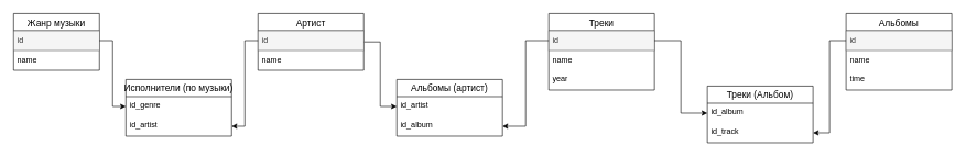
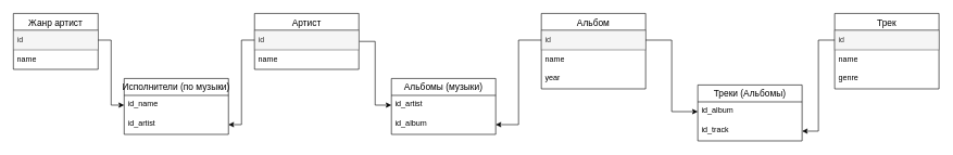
  <mxCell id="0" />
  <mxCell id="1" parent="0" />
- <mxCell id="2" value="Жанр музыки" style="swimlane;fontStyle=0;childLayout=stackLayout;horizontal=1;startSize=26;horizontalStack=0;resizeParent=1;resizeParentMax=0;resizeLast=0;collapsible=1;marginBottom=0;align=center;fontSize=14;" parent="1" vertex="1"><mxGeometry x="20" y="20" width="130" height="86" as="geometry" /></mxCell>
+ <mxCell id="2" value="Жанр артист" style="swimlane;fontStyle=0;childLayout=stackLayout;horizontal=1;startSize=26;horizontalStack=0;resizeParent=1;resizeParentMax=0;resizeLast=0;collapsible=1;marginBottom=0;align=center;fontSize=14;" parent="1" vertex="1"><mxGeometry x="20" y="20" width="130" height="86" as="geometry" /></mxCell>
  <mxCell id="3" value="id" style="text;spacingLeft=4;spacingRight=4;overflow=hidden;rotatable=0;points=[[0,0.5],[1,0.5]];portConstraint=eastwest;fontSize=12;whiteSpace=wrap;html=1;strokeColor=#666666;fillColor=#f5f5f5;fontColor=#333333;" parent="2" vertex="1"><mxGeometry y="26" width="130" height="30" as="geometry" /></mxCell>
  <mxCell id="4" value="name" style="text;strokeColor=none;fillColor=none;spacingLeft=4;spacingRight=4;overflow=hidden;rotatable=0;points=[[0,0.5],[1,0.5]];portConstraint=eastwest;fontSize=12;whiteSpace=wrap;html=1;" parent="2" vertex="1"><mxGeometry y="56" width="130" height="30" as="geometry" /></mxCell>
  <mxCell id="5" value="Исполнители (по музыки)" style="swimlane;fontStyle=0;childLayout=stackLayout;horizontal=1;startSize=26;horizontalStack=0;resizeParent=1;resizeParentMax=0;resizeLast=0;collapsible=1;marginBottom=0;align=center;fontSize=14;" parent="1" vertex="1"><mxGeometry x="190" y="120" width="160" height="86" as="geometry" /></mxCell>
- <mxCell id="6" value="id_genre" style="text;strokeColor=none;fillColor=none;spacingLeft=4;spacingRight=4;overflow=hidden;rotatable=0;points=[[0,0.5],[1,0.5]];portConstraint=eastwest;fontSize=12;whiteSpace=wrap;html=1;" parent="5" vertex="1"><mxGeometry y="26" width="160" height="30" as="geometry" /></mxCell>
+ <mxCell id="6" value="id_name" style="text;strokeColor=none;fillColor=none;spacingLeft=4;spacingRight=4;overflow=hidden;rotatable=0;points=[[0,0.5],[1,0.5]];portConstraint=eastwest;fontSize=12;whiteSpace=wrap;html=1;" parent="5" vertex="1"><mxGeometry y="26" width="160" height="30" as="geometry" /></mxCell>
  <mxCell id="7" value="id_artist" style="text;strokeColor=none;fillColor=none;spacingLeft=4;spacingRight=4;overflow=hidden;rotatable=0;points=[[0,0.5],[1,0.5]];portConstraint=eastwest;fontSize=12;whiteSpace=wrap;html=1;" parent="5" vertex="1"><mxGeometry y="56" width="160" height="30" as="geometry" /></mxCell>
- <mxCell id="8" value="Альбомы (артист)" style="swimlane;fontStyle=0;childLayout=stackLayout;horizontal=1;startSize=26;horizontalStack=0;resizeParent=1;resizeParentMax=0;resizeLast=0;collapsible=1;marginBottom=0;align=center;fontSize=14;" parent="1" vertex="1"><mxGeometry x="600" y="120" width="160" height="86" as="geometry" /></mxCell>
+ <mxCell id="8" value="Альбомы (музыки)" style="swimlane;fontStyle=0;childLayout=stackLayout;horizontal=1;startSize=26;horizontalStack=0;resizeParent=1;resizeParentMax=0;resizeLast=0;collapsible=1;marginBottom=0;align=center;fontSize=14;" parent="1" vertex="1"><mxGeometry x="600" y="120" width="160" height="86" as="geometry" /></mxCell>
  <mxCell id="9" value="id_artist" style="text;strokeColor=none;fillColor=none;spacingLeft=4;spacingRight=4;overflow=hidden;rotatable=0;points=[[0,0.5],[1,0.5]];portConstraint=eastwest;fontSize=12;whiteSpace=wrap;html=1;" parent="8" vertex="1"><mxGeometry y="26" width="160" height="30" as="geometry" /></mxCell>
  <mxCell id="10" value="id_album" style="text;strokeColor=none;fillColor=none;spacingLeft=4;spacingRight=4;overflow=hidden;rotatable=0;points=[[0,0.5],[1,0.5]];portConstraint=eastwest;fontSize=12;whiteSpace=wrap;html=1;" parent="8" vertex="1"><mxGeometry y="56" width="160" height="30" as="geometry" /></mxCell>
- <mxCell id="11" value="Треки" style="swimlane;fontStyle=0;childLayout=stackLayout;horizontal=1;startSize=26;horizontalStack=0;resizeParent=1;resizeParentMax=0;resizeLast=0;collapsible=1;marginBottom=0;align=center;fontSize=14;" parent="1" vertex="1"><mxGeometry x="830" y="20" width="160" height="116" as="geometry" /></mxCell>
+ <mxCell id="11" value="Альбом" style="swimlane;fontStyle=0;childLayout=stackLayout;horizontal=1;startSize=26;horizontalStack=0;resizeParent=1;resizeParentMax=0;resizeLast=0;collapsible=1;marginBottom=0;align=center;fontSize=14;" parent="1" vertex="1"><mxGeometry x="830" y="20" width="160" height="116" as="geometry" /></mxCell>
  <mxCell id="12" value="id" style="text;strokeColor=#666666;fillColor=#f5f5f5;spacingLeft=4;spacingRight=4;overflow=hidden;rotatable=0;points=[[0,0.5],[1,0.5]];portConstraint=eastwest;fontSize=12;whiteSpace=wrap;html=1;fontColor=#333333;" parent="11" vertex="1"><mxGeometry y="26" width="160" height="30" as="geometry" /></mxCell>
  <mxCell id="13" value="name" style="text;strokeColor=none;fillColor=none;spacingLeft=4;spacingRight=4;overflow=hidden;rotatable=0;points=[[0,0.5],[1,0.5]];portConstraint=eastwest;fontSize=12;whiteSpace=wrap;html=1;" parent="11" vertex="1"><mxGeometry y="56" width="160" height="30" as="geometry" /></mxCell>
  <mxCell id="14" value="year" style="text;strokeColor=none;fillColor=none;spacingLeft=4;spacingRight=4;overflow=hidden;rotatable=0;points=[[0,0.5],[1,0.5]];portConstraint=eastwest;fontSize=12;whiteSpace=wrap;html=1;" parent="11" vertex="1"><mxGeometry y="86" width="160" height="30" as="geometry" /></mxCell>
- <mxCell id="15" value="Альбомы" style="swimlane;fontStyle=0;childLayout=stackLayout;horizontal=1;startSize=26;horizontalStack=0;resizeParent=1;resizeParentMax=0;resizeLast=0;collapsible=1;marginBottom=0;align=center;fontSize=14;" parent="1" vertex="1"><mxGeometry x="1280" y="20" width="160" height="116" as="geometry" /></mxCell>
+ <mxCell id="15" value="Трек" style="swimlane;fontStyle=0;childLayout=stackLayout;horizontal=1;startSize=26;horizontalStack=0;resizeParent=1;resizeParentMax=0;resizeLast=0;collapsible=1;marginBottom=0;align=center;fontSize=14;" parent="1" vertex="1"><mxGeometry x="1280" y="20" width="160" height="116" as="geometry" /></mxCell>
  <mxCell id="16" value="id" style="text;strokeColor=#666666;fillColor=#f5f5f5;spacingLeft=4;spacingRight=4;overflow=hidden;rotatable=0;points=[[0,0.5],[1,0.5]];portConstraint=eastwest;fontSize=12;whiteSpace=wrap;html=1;fontColor=#333333;" parent="15" vertex="1"><mxGeometry y="26" width="160" height="30" as="geometry" /></mxCell>
  <mxCell id="17" value="name" style="text;strokeColor=none;fillColor=none;spacingLeft=4;spacingRight=4;overflow=hidden;rotatable=0;points=[[0,0.5],[1,0.5]];portConstraint=eastwest;fontSize=12;whiteSpace=wrap;html=1;" parent="15" vertex="1"><mxGeometry y="56" width="160" height="30" as="geometry" /></mxCell>
- <mxCell id="18" value="time" style="text;strokeColor=none;fillColor=none;spacingLeft=4;spacingRight=4;overflow=hidden;rotatable=0;points=[[0,0.5],[1,0.5]];portConstraint=eastwest;fontSize=12;whiteSpace=wrap;html=1;" parent="15" vertex="1"><mxGeometry y="86" width="160" height="30" as="geometry" /></mxCell>
- <mxCell id="19" value="Треки (Альбом)" style="swimlane;fontStyle=0;childLayout=stackLayout;horizontal=1;startSize=26;horizontalStack=0;resizeParent=1;resizeParentMax=0;resizeLast=0;collapsible=1;marginBottom=0;align=center;fontSize=14;" parent="1" vertex="1"><mxGeometry x="1070" y="130" width="160" height="86" as="geometry" /></mxCell>
+ <mxCell id="18" value="genre" style="text;strokeColor=none;fillColor=none;spacingLeft=4;spacingRight=4;overflow=hidden;rotatable=0;points=[[0,0.5],[1,0.5]];portConstraint=eastwest;fontSize=12;whiteSpace=wrap;html=1;" parent="15" vertex="1"><mxGeometry y="86" width="160" height="30" as="geometry" /></mxCell>
+ <mxCell id="19" value="Треки (Альбомы)" style="swimlane;fontStyle=0;childLayout=stackLayout;horizontal=1;startSize=26;horizontalStack=0;resizeParent=1;resizeParentMax=0;resizeLast=0;collapsible=1;marginBottom=0;align=center;fontSize=14;" parent="1" vertex="1"><mxGeometry x="1070" y="130" width="160" height="86" as="geometry" /></mxCell>
  <mxCell id="20" value="id_album" style="text;strokeColor=none;fillColor=none;spacingLeft=4;spacingRight=4;overflow=hidden;rotatable=0;points=[[0,0.5],[1,0.5]];portConstraint=eastwest;fontSize=12;whiteSpace=wrap;html=1;" parent="19" vertex="1"><mxGeometry y="26" width="160" height="30" as="geometry" /></mxCell>
  <mxCell id="21" value="id_track" style="text;strokeColor=none;fillColor=none;spacingLeft=4;spacingRight=4;overflow=hidden;rotatable=0;points=[[0,0.5],[1,0.5]];portConstraint=eastwest;fontSize=12;whiteSpace=wrap;html=1;" parent="19" vertex="1"><mxGeometry y="56" width="160" height="30" as="geometry" /></mxCell>
  <mxCell id="22" style="edgeStyle=orthogonalEdgeStyle;rounded=0;orthogonalLoop=1;jettySize=auto;html=1;exitX=1;exitY=0.5;exitDx=0;exitDy=0;entryX=0;entryY=0.5;entryDx=0;entryDy=0;" parent="1" source="23" target="9" edge="1"><mxGeometry relative="1" as="geometry" /></mxCell>
  <mxCell id="23" value="Артист" style="swimlane;fontStyle=0;childLayout=stackLayout;horizontal=1;startSize=26;horizontalStack=0;resizeParent=1;resizeParentMax=0;resizeLast=0;collapsible=1;marginBottom=0;align=center;fontSize=14;" parent="1" vertex="1"><mxGeometry x="390" y="20" width="160" height="86" as="geometry" /></mxCell>
  <mxCell id="24" value="id" style="text;strokeColor=#666666;fillColor=#f5f5f5;spacingLeft=4;spacingRight=4;overflow=hidden;rotatable=0;points=[[0,0.5],[1,0.5]];portConstraint=eastwest;fontSize=12;whiteSpace=wrap;html=1;fontColor=#333333;" parent="23" vertex="1"><mxGeometry y="26" width="160" height="30" as="geometry" /></mxCell>
  <mxCell id="25" value="name" style="text;strokeColor=none;fillColor=none;spacingLeft=4;spacingRight=4;overflow=hidden;rotatable=0;points=[[0,0.5],[1,0.5]];portConstraint=eastwest;fontSize=12;whiteSpace=wrap;html=1;" parent="23" vertex="1"><mxGeometry y="56" width="160" height="30" as="geometry" /></mxCell>
  <mxCell id="26" style="edgeStyle=orthogonalEdgeStyle;rounded=0;orthogonalLoop=1;jettySize=auto;html=1;exitX=0;exitY=0.5;exitDx=0;exitDy=0;entryX=0;entryY=0.5;entryDx=0;entryDy=0;" parent="23" edge="1"><mxGeometry relative="1" as="geometry"><mxPoint y="101" as="sourcePoint" /><mxPoint y="101" as="targetPoint" /></mxGeometry></mxCell>
  <mxCell id="27" style="edgeStyle=orthogonalEdgeStyle;rounded=0;orthogonalLoop=1;jettySize=auto;html=1;exitX=1;exitY=0.5;exitDx=0;exitDy=0;entryX=0;entryY=0.5;entryDx=0;entryDy=0;" parent="1" source="3" target="6" edge="1"><mxGeometry relative="1" as="geometry" /></mxCell>
  <mxCell id="28" style="edgeStyle=orthogonalEdgeStyle;rounded=0;orthogonalLoop=1;jettySize=auto;html=1;exitX=0;exitY=0.5;exitDx=0;exitDy=0;" parent="1" source="24" target="7" edge="1"><mxGeometry relative="1" as="geometry" /></mxCell>
  <mxCell id="29" style="edgeStyle=orthogonalEdgeStyle;rounded=0;orthogonalLoop=1;jettySize=auto;html=1;exitX=0;exitY=0.5;exitDx=0;exitDy=0;" parent="1" source="12" target="10" edge="1"><mxGeometry relative="1" as="geometry" /></mxCell>
  <mxCell id="30" style="edgeStyle=orthogonalEdgeStyle;rounded=0;orthogonalLoop=1;jettySize=auto;html=1;exitX=1;exitY=0.5;exitDx=0;exitDy=0;entryX=0;entryY=0.5;entryDx=0;entryDy=0;" parent="1" source="12" target="20" edge="1"><mxGeometry relative="1" as="geometry" /></mxCell>
  <mxCell id="31" style="edgeStyle=orthogonalEdgeStyle;rounded=0;orthogonalLoop=1;jettySize=auto;html=1;exitX=0;exitY=0.5;exitDx=0;exitDy=0;entryX=1;entryY=0.5;entryDx=0;entryDy=0;" parent="1" source="16" target="21" edge="1"><mxGeometry relative="1" as="geometry" /></mxCell>
